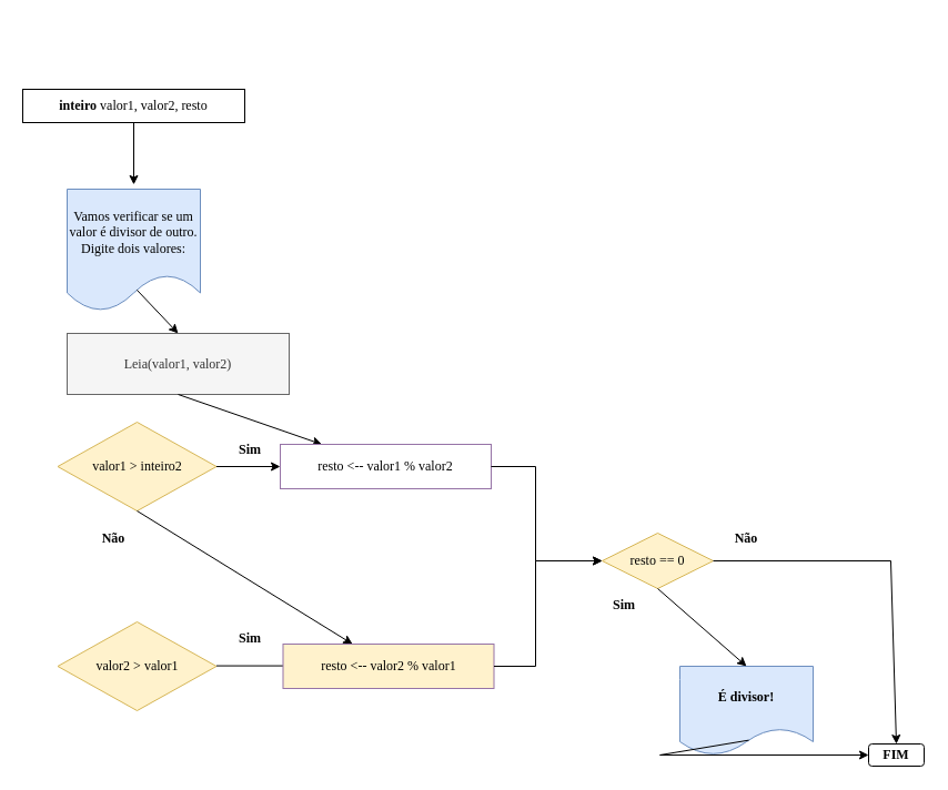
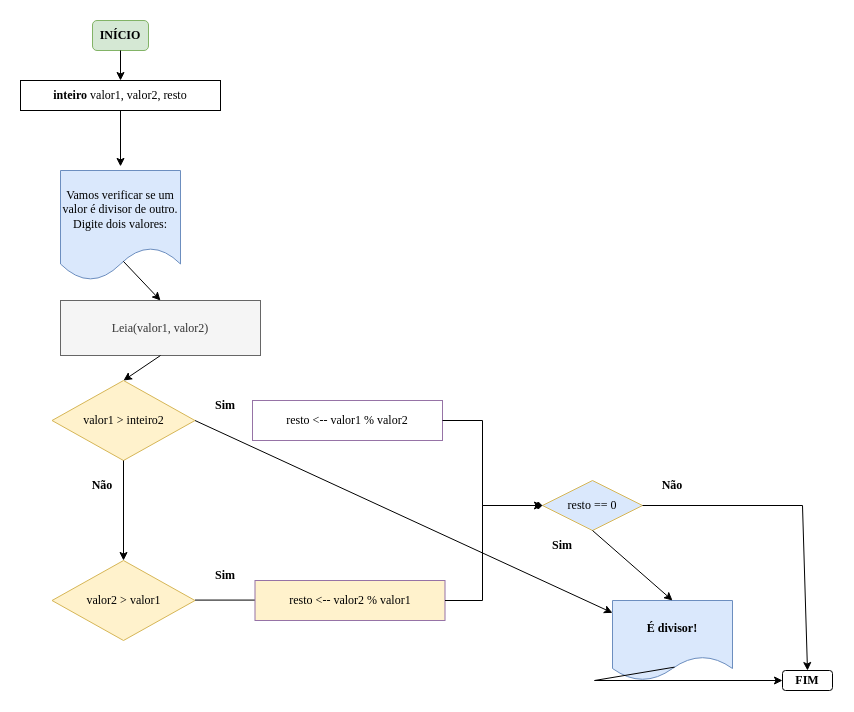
  <mxCell id="0" />
  <mxCell id="1" parent="0" />
+ <mxCell id="2" value="&lt;font face=&quot;Comic Sans MS&quot;&gt;&lt;b&gt;INÍCIO&lt;/b&gt;&lt;/font&gt;" style="rounded=1;whiteSpace=wrap;html=1;fillColor=#d5e8d4;strokeColor=#82b366;" vertex="1" parent="1"><mxGeometry x="92" y="20" width="56" height="30" as="geometry" /></mxCell>
  <mxCell id="3" value="Leia(valor1, valor2)" style="rounded=0;whiteSpace=wrap;html=1;fontFamily=Comic Sans MS;fillColor=#f5f5f5;fontColor=#333333;strokeColor=#666666;" vertex="1" parent="1"><mxGeometry x="60" y="300" width="200" height="55" as="geometry" /></mxCell>
  <mxCell id="4" value="Vamos verificar se um valor é divisor de outro. Digite dois valores:" style="shape=document;whiteSpace=wrap;html=1;boundedLbl=1;fontFamily=Comic Sans MS;fillColor=#dae8fc;strokeColor=#6c8ebf;" vertex="1" parent="1"><mxGeometry x="60" y="170" width="120" height="110" as="geometry" /></mxCell>
  <mxCell id="5" value="" style="endArrow=classic;html=1;rounded=0;fontFamily=Comic Sans MS;entryX=0.5;entryY=-0.037;entryDx=0;entryDy=0;entryPerimeter=0;exitX=0.5;exitY=1;exitDx=0;exitDy=0;" edge="1" parent="1" source="9" target="4"><mxGeometry width="50" height="50" relative="1" as="geometry"><mxPoint x="416" y="140" as="sourcePoint" /><mxPoint x="442" y="120" as="targetPoint" /></mxGeometry></mxCell>
  <mxCell id="6" value="" style="endArrow=classic;html=1;rounded=0;fontFamily=Comic Sans MS;entryX=0.5;entryY=0;entryDx=0;entryDy=0;exitX=0.524;exitY=0.826;exitDx=0;exitDy=0;exitPerimeter=0;" edge="1" parent="1" source="4" target="3"><mxGeometry width="50" height="50" relative="1" as="geometry"><mxPoint x="422" y="190" as="sourcePoint" /><mxPoint x="442" y="260" as="targetPoint" /></mxGeometry></mxCell>
  <mxCell id="7" value="valor1 &amp;gt; inteiro2" style="rhombus;whiteSpace=wrap;html=1;fontFamily=Comic Sans MS;fillColor=#fff2cc;strokeColor=#d6b656;" vertex="1" parent="1"><mxGeometry x="51.5" y="380" width="143" height="80" as="geometry" /></mxCell>
- <mxCell id="8" value="" style="endArrow=classic;html=1;rounded=0;fontFamily=Comic Sans MS;exitX=0.5;exitY=1;exitDx=0;exitDy=0;" edge="1" parent="1" source="3" target="11"><mxGeometry width="50" height="50" relative="1" as="geometry"><mxPoint x="392" y="340" as="sourcePoint" /><mxPoint x="442" y="290" as="targetPoint" /></mxGeometry></mxCell>
+ <mxCell id="8" value="" style="endArrow=classic;html=1;rounded=0;fontFamily=Comic Sans MS;exitX=0.5;exitY=1;exitDx=0;exitDy=0;entryX=0.5;entryY=0;entryDx=0;entryDy=0;" edge="1" parent="1" source="3" target="7"><mxGeometry width="50" height="50" relative="1" as="geometry"><mxPoint x="392" y="340" as="sourcePoint" /><mxPoint x="442" y="290" as="targetPoint" /></mxGeometry></mxCell>
  <mxCell id="9" value="&lt;b&gt;inteiro &lt;/b&gt;valor1, valor2, resto" style="rounded=0;whiteSpace=wrap;html=1;fontFamily=Comic Sans MS;" vertex="1" parent="1"><mxGeometry x="20" y="80" width="200" height="30" as="geometry" /></mxCell>
+ <mxCell id="10" value="" style="endArrow=classic;html=1;rounded=0;fontFamily=Comic Sans MS;exitX=0.5;exitY=1;exitDx=0;exitDy=0;entryX=0.5;entryY=0;entryDx=0;entryDy=0;" edge="1" parent="1" source="2" target="9"><mxGeometry width="50" height="50" relative="1" as="geometry"><mxPoint x="392" y="320" as="sourcePoint" /><mxPoint x="416" y="90" as="targetPoint" /></mxGeometry></mxCell>
  <mxCell id="11" value="resto &amp;lt;-- valor1 % valor2" style="rounded=0;whiteSpace=wrap;html=1;fontFamily=Comic Sans MS;fillColor=#ffffff;strokeColor=#9673a6;" vertex="1" parent="1"><mxGeometry x="252" y="400" width="190" height="40" as="geometry" /></mxCell>
- <mxCell id="12" value="" style="endArrow=classic;html=1;rounded=0;fontFamily=Comic Sans MS;exitX=1;exitY=0.5;exitDx=0;exitDy=0;entryX=0;entryY=0.5;entryDx=0;entryDy=0;" edge="1" parent="1" source="7" target="11"><mxGeometry width="50" height="50" relative="1" as="geometry"><mxPoint x="392" y="320" as="sourcePoint" /><mxPoint x="442" y="270" as="targetPoint" /></mxGeometry></mxCell>
- <mxCell id="13" value="resto == 0" style="rhombus;whiteSpace=wrap;html=1;fontFamily=Comic Sans MS;fillColor=#fff2cc;strokeColor=#d6b656;" vertex="1" parent="1"><mxGeometry x="542" y="480" width="100" height="50" as="geometry" /></mxCell>
+ <mxCell id="12" value="" style="endArrow=classic;html=1;rounded=0;fontFamily=Comic Sans MS;exitX=1;exitY=0.5;exitDx=0;exitDy=0;" edge="1" parent="1" source="7" target="15"><mxGeometry width="50" height="50" relative="1" as="geometry"><mxPoint x="392" y="320" as="sourcePoint" /><mxPoint x="442" y="270" as="targetPoint" /></mxGeometry></mxCell>
+ <mxCell id="13" value="resto == 0" style="rhombus;whiteSpace=wrap;html=1;fontFamily=Comic Sans MS;fillColor=#dae8fc;strokeColor=#d6b656;" vertex="1" parent="1"><mxGeometry x="542" y="480" width="100" height="50" as="geometry" /></mxCell>
  <mxCell id="14" value="&lt;b&gt;Sim&lt;/b&gt;" style="text;html=1;strokeColor=none;fillColor=none;align=center;verticalAlign=middle;whiteSpace=wrap;rounded=0;fontFamily=Comic Sans MS;" vertex="1" parent="1"><mxGeometry x="194.5" y="390" width="60" height="30" as="geometry" /></mxCell>
  <mxCell id="15" value="&lt;b&gt;É divisor!&lt;br&gt;&lt;/b&gt;" style="shape=document;whiteSpace=wrap;html=1;boundedLbl=1;fontFamily=Comic Sans MS;fillColor=#dae8fc;strokeColor=#6c8ebf;" vertex="1" parent="1"><mxGeometry x="612" y="600" width="120" height="80" as="geometry" /></mxCell>
  <mxCell id="16" value="&lt;b&gt;Não&lt;/b&gt;" style="text;html=1;strokeColor=none;fillColor=none;align=center;verticalAlign=middle;whiteSpace=wrap;rounded=0;fontFamily=Comic Sans MS;" vertex="1" parent="1"><mxGeometry x="642" y="470" width="60" height="30" as="geometry" /></mxCell>
  <mxCell id="17" value="valor2 &amp;gt; valor1" style="rhombus;whiteSpace=wrap;html=1;fontFamily=Comic Sans MS;fillColor=#fff2cc;strokeColor=#d6b656;" vertex="1" parent="1"><mxGeometry x="51.5" y="560" width="143" height="80" as="geometry" /></mxCell>
- <mxCell id="18" value="" style="endArrow=classic;html=1;rounded=0;fontFamily=Comic Sans MS;exitX=0.5;exitY=1;exitDx=0;exitDy=0;" edge="1" parent="1" source="7" target="22"><mxGeometry width="50" height="50" relative="1" as="geometry"><mxPoint x="392" y="520" as="sourcePoint" /><mxPoint x="442" y="470" as="targetPoint" /></mxGeometry></mxCell>
+ <mxCell id="18" value="" style="endArrow=classic;html=1;rounded=0;fontFamily=Comic Sans MS;exitX=0.5;exitY=1;exitDx=0;exitDy=0;entryX=0.5;entryY=0;entryDx=0;entryDy=0;" edge="1" parent="1" source="7" target="17"><mxGeometry width="50" height="50" relative="1" as="geometry"><mxPoint x="392" y="520" as="sourcePoint" /><mxPoint x="442" y="470" as="targetPoint" /></mxGeometry></mxCell>
  <mxCell id="19" value="&lt;b&gt;Não&lt;/b&gt;" style="text;html=1;strokeColor=none;fillColor=none;align=center;verticalAlign=middle;whiteSpace=wrap;rounded=0;fontFamily=Comic Sans MS;" vertex="1" parent="1"><mxGeometry x="72" y="470" width="60" height="30" as="geometry" /></mxCell>
  <mxCell id="20" value="&lt;b&gt;Sim&lt;/b&gt;" style="text;html=1;strokeColor=none;fillColor=none;align=center;verticalAlign=middle;whiteSpace=wrap;rounded=0;fontFamily=Comic Sans MS;" vertex="1" parent="1"><mxGeometry x="194.5" y="560" width="60" height="30" as="geometry" /></mxCell>
  <mxCell id="21" value="" style="endArrow=classic;html=1;rounded=0;fontFamily=Comic Sans MS;exitX=1;exitY=0.5;exitDx=0;exitDy=0;entryX=0;entryY=0.5;entryDx=0;entryDy=0;" edge="1" parent="1"><mxGeometry width="50" height="50" relative="1" as="geometry"><mxPoint x="194.5" y="599.58" as="sourcePoint" /><mxPoint x="282" y="599.58" as="targetPoint" /></mxGeometry></mxCell>
  <mxCell id="22" value="resto &amp;lt;-- valor2 % valor1" style="rounded=0;whiteSpace=wrap;html=1;fontFamily=Comic Sans MS;fillColor=#fff2cc;strokeColor=#9673a6;" vertex="1" parent="1"><mxGeometry x="254.5" y="580" width="190" height="40" as="geometry" /></mxCell>
  <mxCell id="23" value="" style="endArrow=classic;html=1;rounded=0;fontFamily=Comic Sans MS;exitX=1;exitY=0.5;exitDx=0;exitDy=0;entryX=0;entryY=0.5;entryDx=0;entryDy=0;" edge="1" parent="1" source="11" target="13"><mxGeometry width="50" height="50" relative="1" as="geometry"><mxPoint x="611.826" y="599.913" as="sourcePoint" /><mxPoint x="802" y="599.58" as="targetPoint" /><Array as="points"><mxPoint x="482" y="420" /><mxPoint x="482" y="505" /></Array></mxGeometry></mxCell>
  <mxCell id="24" value="&lt;b&gt;&lt;font face=&quot;Comic Sans MS&quot;&gt;FIM&lt;/font&gt;&lt;/b&gt;" style="rounded=1;whiteSpace=wrap;html=1;fontFamily=Comic Sans MS;" vertex="1" parent="1"><mxGeometry x="782" y="670" width="50" height="20" as="geometry" /></mxCell>
- <mxCell id="25" value="" style="endArrow=classic;html=1;rounded=0;fontFamily=Comic Sans MS;exitX=1;exitY=0.5;exitDx=0;exitDy=0;entryX=0;entryY=0.5;entryDx=0;entryDy=0;" edge="1" parent="1" source="22" target="13"><mxGeometry width="50" height="50" relative="1" as="geometry"><mxPoint x="742" y="520" as="sourcePoint" /><mxPoint x="802" y="520" as="targetPoint" /><Array as="points"><mxPoint x="482" y="600" /><mxPoint x="482" y="505" /></Array></mxGeometry></mxCell>
+ <mxCell id="25" value="" style="endArrow=diamond;html=1;rounded=0;fontFamily=Comic Sans MS;exitX=1;exitY=0.5;exitDx=0;exitDy=0;entryX=0;entryY=0.5;entryDx=0;entryDy=0;" edge="1" parent="1" source="22" target="13"><mxGeometry width="50" height="50" relative="1" as="geometry"><mxPoint x="742" y="520" as="sourcePoint" /><mxPoint x="802" y="520" as="targetPoint" /><Array as="points"><mxPoint x="482" y="600" /><mxPoint x="482" y="505" /></Array></mxGeometry></mxCell>
  <mxCell id="26" value="&lt;b&gt;Sim&lt;/b&gt;" style="text;html=1;strokeColor=none;fillColor=none;align=center;verticalAlign=middle;whiteSpace=wrap;rounded=0;fontFamily=Comic Sans MS;" vertex="1" parent="1"><mxGeometry x="532" y="530" width="60" height="30" as="geometry" /></mxCell>
  <mxCell id="27" value="" style="endArrow=classic;html=1;rounded=0;fontFamily=Comic Sans MS;exitX=1;exitY=0;exitDx=0;exitDy=0;entryX=0.5;entryY=0;entryDx=0;entryDy=0;" edge="1" parent="1" source="26" target="15"><mxGeometry width="50" height="50" relative="1" as="geometry"><mxPoint x="392" y="500" as="sourcePoint" /><mxPoint x="442" y="450" as="targetPoint" /></mxGeometry></mxCell>
  <mxCell id="28" value="" style="endArrow=classic;html=1;rounded=0;fontFamily=Comic Sans MS;exitX=1;exitY=0.5;exitDx=0;exitDy=0;entryX=0.5;entryY=0;entryDx=0;entryDy=0;" edge="1" parent="1" source="13" target="24"><mxGeometry width="50" height="50" relative="1" as="geometry"><mxPoint x="392" y="500" as="sourcePoint" /><mxPoint x="442" y="450" as="targetPoint" /><Array as="points"><mxPoint x="802" y="505" /></Array></mxGeometry></mxCell>
  <mxCell id="29" value="" style="endArrow=classic;html=1;rounded=0;fontFamily=Comic Sans MS;entryX=0;entryY=0.5;entryDx=0;entryDy=0;exitX=0.517;exitY=0.833;exitDx=0;exitDy=0;exitPerimeter=0;" edge="1" parent="1" source="15" target="24"><mxGeometry width="50" height="50" relative="1" as="geometry"><mxPoint x="552" y="690" as="sourcePoint" /><mxPoint x="442" y="450" as="targetPoint" /><Array as="points"><mxPoint x="594" y="680" /></Array></mxGeometry></mxCell>
